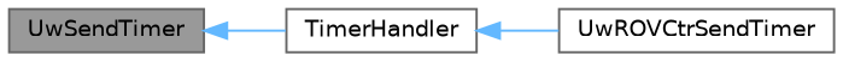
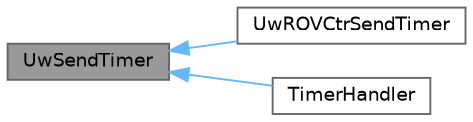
  digraph {
    rankdir=LR
    node [color=gray40 fillcolor=white fontname=Helvetica fontsize=10 shape=box style=filled]
    edge [color=steelblue1 dir=back fontname=Helvetica fontsize=10 labelfontname=Helvetica labelfontsize=10 style=solid]
    n1 [fillcolor=grey60 fontcolor=black height=0.2 label=UwSendTimer width=0.4]
    n2 [height=0.2 label=UwROVCtrSendTimer width=0.4]
    n3 [height=0.2 label=TimerHandler width=0.4]
-   n3 -> n2
+   n1 -> n2
    n1 -> n3
  }
